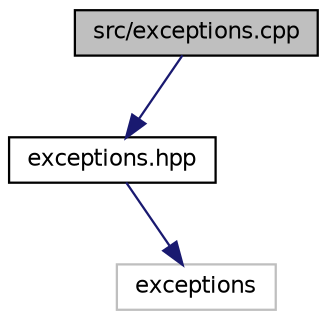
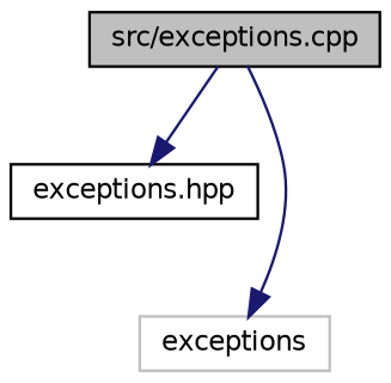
  digraph {
    node [color=black fillcolor=white fontname=Helvetica fontsize=10 shape=record style=filled]
    edge [color=midnightblue fontname=Helvetica fontsize=10 labelfontname=Helvetica labelfontsize=10 style=solid]
    n1 [fillcolor=grey75 fontcolor=black height=0.2 label="src/exceptions.cpp" width=0.4]
    n2 [height=0.2 label="exceptions.hpp" width=0.4]
    n3 [color=grey75 height=0.2 label=exceptions width=0.4]
    n1 -> n2
-   n2 -> n3
+   n1 -> n3
  }
